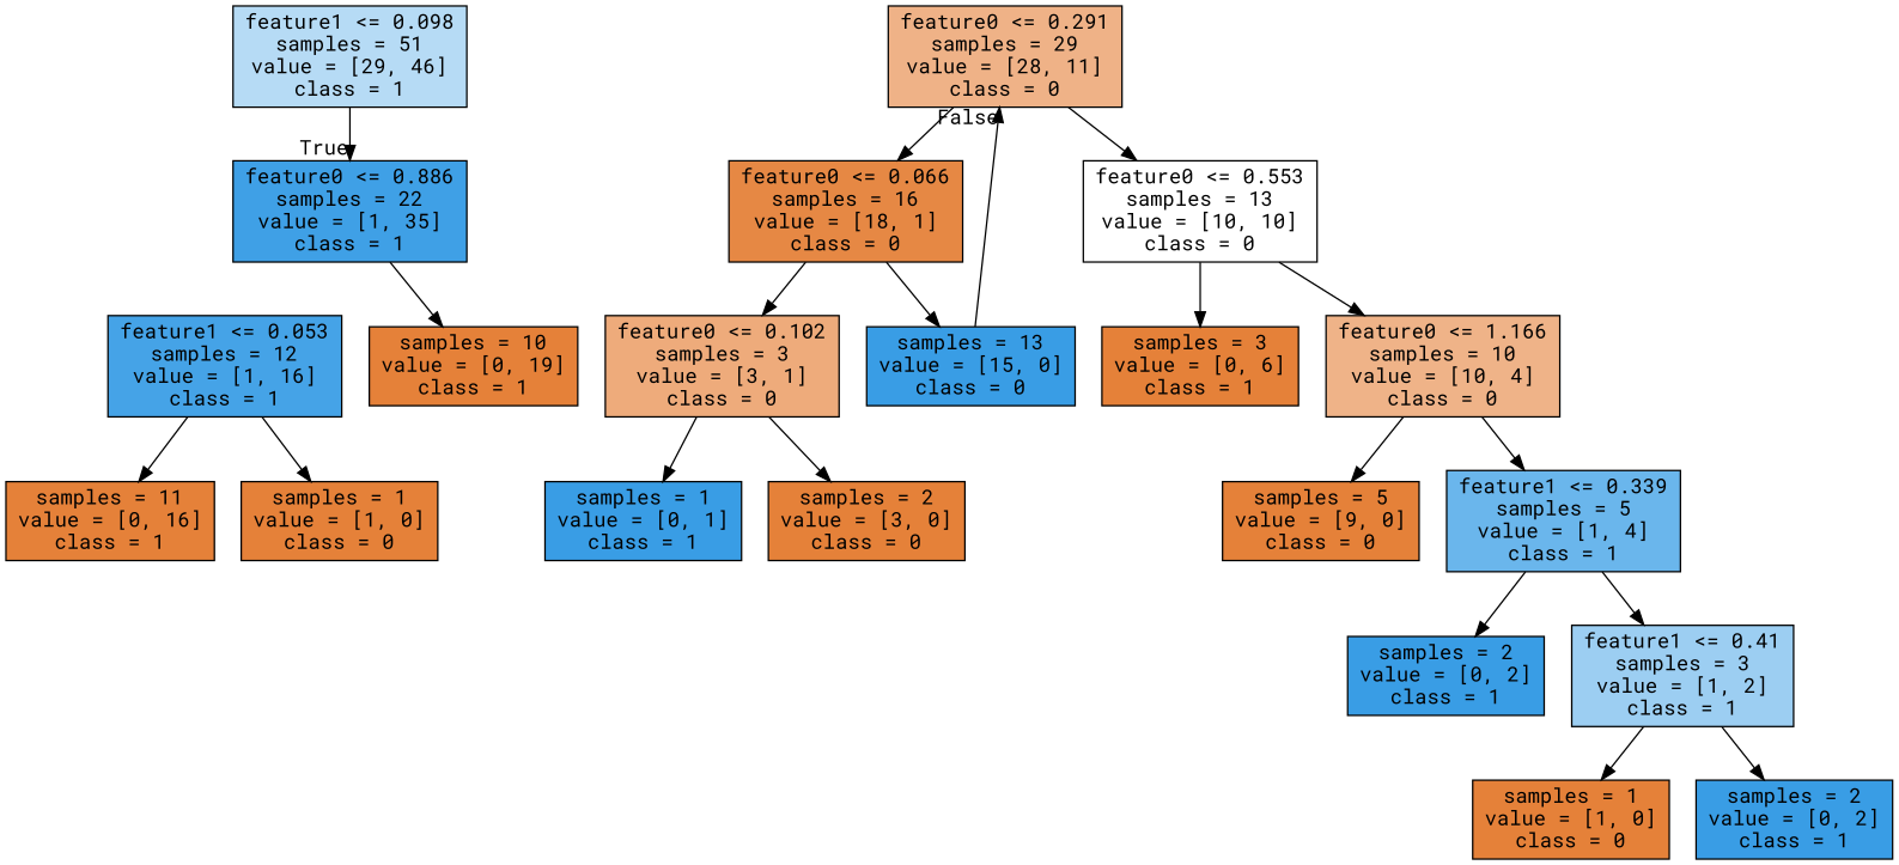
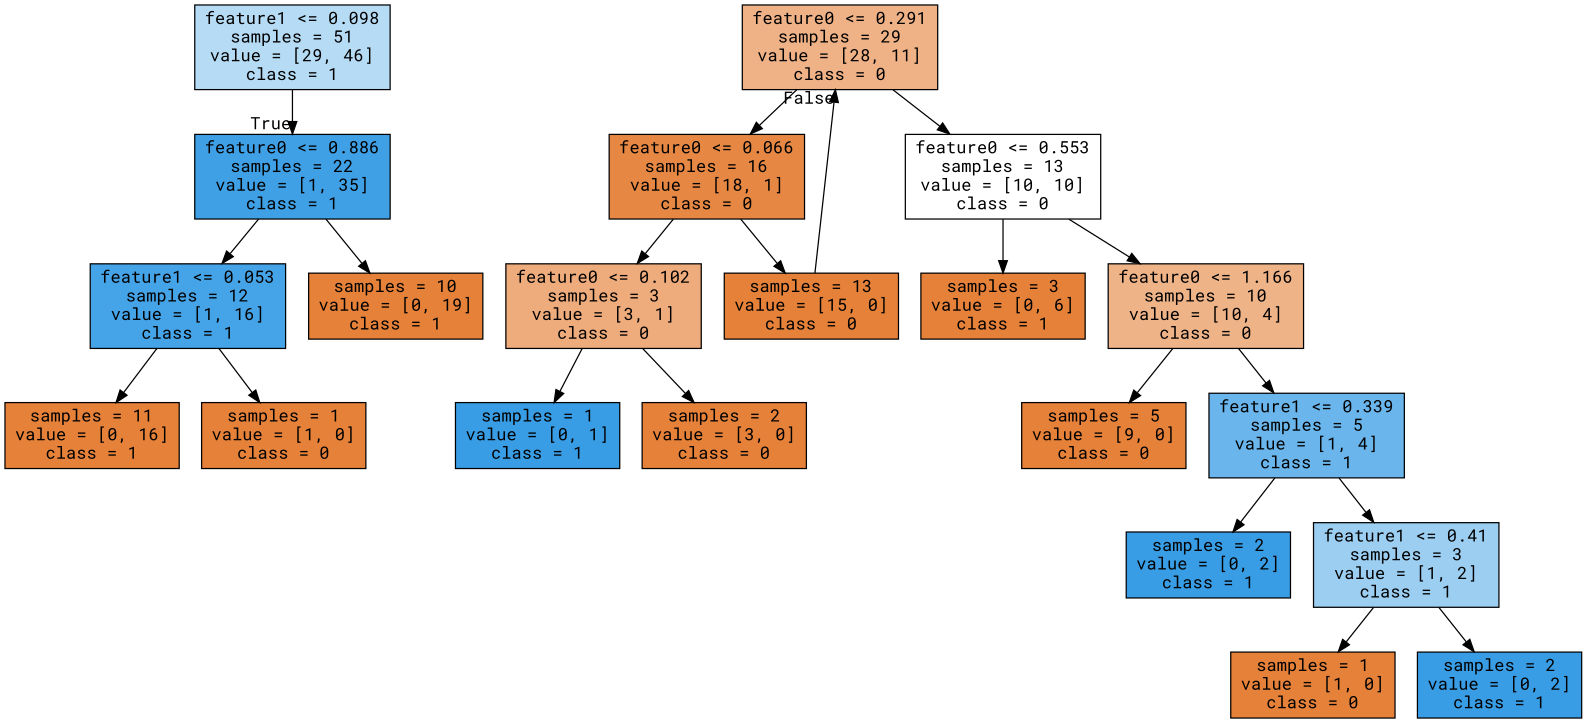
  digraph {
    fontname="Roboto Mono"
    node [color=black fillcolor="#e58139" fontname="Roboto Mono" shape=box style=filled]
    edge [fontname="Roboto Mono"]
    n1 [fillcolor="#b6dbf5" label="feature1 <= 0.098\nsamples = 51\nvalue = [29, 46]\nclass = 1"]
    n2 [fillcolor="#3fa0e6" label="feature0 <= 0.886\nsamples = 22\nvalue = [1, 35]\nclass = 1"]
    n3 [fillcolor="#45a3e7" label="feature1 <= 0.053\nsamples = 12\nvalue = [1, 16]\nclass = 1"]
    n4 [label="samples = 10\nvalue = [0, 19]\nclass = 1"]
    n5 [fillcolor="#efb287" label="feature0 <= 0.291\nsamples = 29\nvalue = [28, 11]\nclass = 0"]
    n6 [fillcolor="#e68844" label="feature0 <= 0.066\nsamples = 16\nvalue = [18, 1]\nclass = 0"]
    n7 [fillcolor="#ffffff" label="feature0 <= 0.553\nsamples = 13\nvalue = [10, 10]\nclass = 0"]
    n8 [label="samples = 11\nvalue = [0, 16]\nclass = 1"]
    n9 [label="samples = 1\nvalue = [1, 0]\nclass = 0"]
-   n10 [fillcolor="#399de5" label="samples = 13\nvalue = [15, 0]\nclass = 0"]
+   n10 [label="samples = 13\nvalue = [15, 0]\nclass = 0"]
    n11 [fillcolor="#eeab7b" label="feature0 <= 0.102\nsamples = 3\nvalue = [3, 1]\nclass = 0"]
    n12 [label="samples = 3\nvalue = [0, 6]\nclass = 1"]
    n13 [fillcolor="#efb388" label="feature0 <= 1.166\nsamples = 10\nvalue = [10, 4]\nclass = 0"]
    n14 [fillcolor="#399de5" label="samples = 1\nvalue = [0, 1]\nclass = 1"]
    n15 [label="samples = 2\nvalue = [3, 0]\nclass = 0"]
    n16 [label="samples = 5\nvalue = [9, 0]\nclass = 0"]
    n17 [fillcolor="#6ab6ec" label="feature1 <= 0.339\nsamples = 5\nvalue = [1, 4]\nclass = 1"]
    n18 [fillcolor="#399de5" label="samples = 2\nvalue = [0, 2]\nclass = 1"]
    n19 [fillcolor="#9ccef2" label="feature1 <= 0.41\nsamples = 3\nvalue = [1, 2]\nclass = 1"]
    n20 [label="samples = 1\nvalue = [1, 0]\nclass = 0"]
    n21 [fillcolor="#399de5" label="samples = 2\nvalue = [0, 2]\nclass = 1"]
    n1 -> n2 [headlabel=True labelangle=45 labeldistance=2.5]
+   n2 -> n3
    n2 -> n4
    n3 -> n8
    n3 -> n9
    n5 -> n6
    n5 -> n7
    n6 -> n10
    n6 -> n11
    n7 -> n12
    n7 -> n13
    n10 -> n5 [headlabel=False labelangle=-45 labeldistance=2.5]
    n11 -> n14
    n11 -> n15
    n13 -> n16
    n13 -> n17
    n17 -> n18
    n17 -> n19
    n19 -> n20
    n19 -> n21
  }
